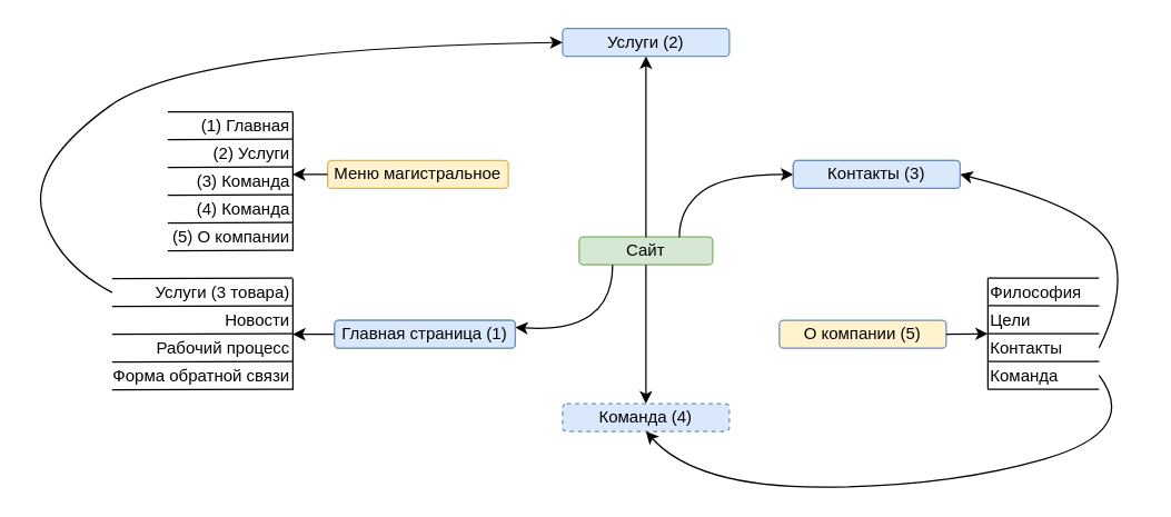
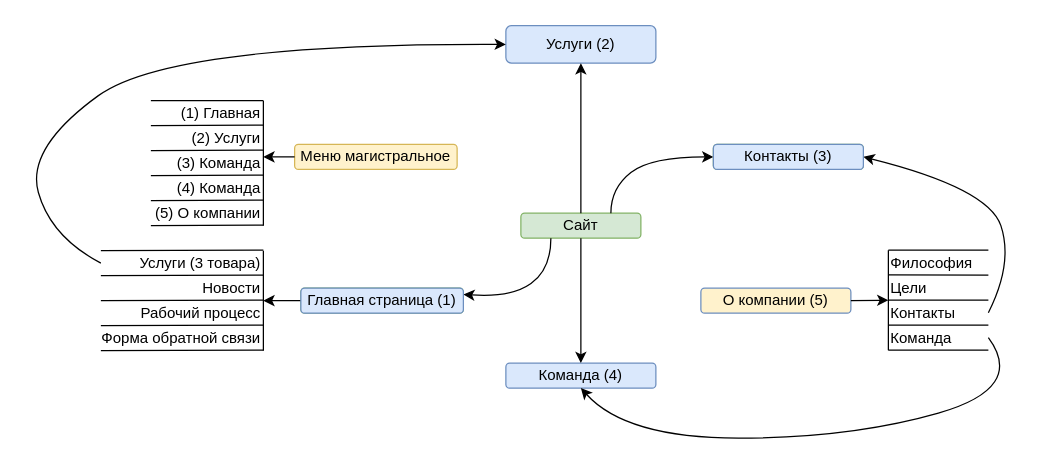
  <mxCell id="0" />
  <mxCell id="1" parent="0" />
  <mxCell id="2" value="Сайт" style="rounded=1;whiteSpace=wrap;html=1;fillColor=#d5e8d4;strokeColor=#82b366;" vertex="1" parent="1"><mxGeometry x="416" y="170" width="96" height="20" as="geometry" /></mxCell>
  <mxCell id="3" value="Главная страница (1)" style="rounded=1;whiteSpace=wrap;html=1;fillColor=#d5e8d4;strokeColor=#82b366;" vertex="1" parent="1"><mxGeometry x="240" y="230" width="130" height="20" as="geometry" /></mxCell>
  <mxCell id="4" value="Меню магистральное" style="rounded=1;whiteSpace=wrap;html=1;fillColor=#fff2cc;strokeColor=#d6b656;" vertex="1" parent="1"><mxGeometry x="235" y="115" width="130" height="20" as="geometry" /></mxCell>
- <mxCell id="5" value="Команда (4)" style="rounded=1;whiteSpace=wrap;html=1;fillColor=#dae8fc;strokeColor=#6c8ebf;dashed=1;" vertex="1" parent="1"><mxGeometry x="404" y="290" width="120" height="20" as="geometry" /></mxCell>
+ <mxCell id="5" value="Команда (4)" style="rounded=1;whiteSpace=wrap;html=1;fillColor=#dae8fc;strokeColor=#6c8ebf;" vertex="1" parent="1"><mxGeometry x="404" y="290" width="120" height="20" as="geometry" /></mxCell>
  <mxCell id="6" value="О компании (5)" style="rounded=1;whiteSpace=wrap;html=1;fillColor=#fff2cc;strokeColor=#6c8ebf;" vertex="1" parent="1"><mxGeometry x="560" y="230" width="120" height="20" as="geometry" /></mxCell>
  <mxCell id="7" value="Контакты (3)" style="rounded=1;whiteSpace=wrap;html=1;fillColor=#d5e8d4;strokeColor=#82b366;" vertex="1" parent="1"><mxGeometry x="570" y="115" width="120" height="20" as="geometry" /></mxCell>
  <mxCell id="8" value="" style="endArrow=none;html=1;rounded=0;" edge="1" parent="1"><mxGeometry width="50" height="50" relative="1" as="geometry"><mxPoint x="710" y="279.66" as="sourcePoint" /><mxPoint x="710" y="199.66" as="targetPoint" /></mxGeometry></mxCell>
  <mxCell id="9" value="" style="endArrow=none;html=1;rounded=0;" edge="1" parent="1"><mxGeometry width="50" height="50" relative="1" as="geometry"><mxPoint x="710" y="199.66" as="sourcePoint" /><mxPoint x="790" y="199.66" as="targetPoint" /></mxGeometry></mxCell>
  <mxCell id="10" value="" style="endArrow=none;html=1;rounded=0;" edge="1" parent="1"><mxGeometry width="50" height="50" relative="1" as="geometry"><mxPoint x="710" y="219.42" as="sourcePoint" /><mxPoint x="790" y="219.66" as="targetPoint" /></mxGeometry></mxCell>
  <mxCell id="11" value="" style="endArrow=none;html=1;rounded=0;" edge="1" parent="1"><mxGeometry width="50" height="50" relative="1" as="geometry"><mxPoint x="710" y="239.66" as="sourcePoint" /><mxPoint x="790" y="239.66" as="targetPoint" /></mxGeometry></mxCell>
  <mxCell id="12" value="" style="endArrow=none;html=1;rounded=0;" edge="1" parent="1"><mxGeometry width="50" height="50" relative="1" as="geometry"><mxPoint x="710" y="259.66" as="sourcePoint" /><mxPoint x="790" y="259.66" as="targetPoint" /></mxGeometry></mxCell>
  <mxCell id="13" value="" style="endArrow=none;html=1;rounded=0;" edge="1" parent="1"><mxGeometry width="50" height="50" relative="1" as="geometry"><mxPoint x="710" y="279.66" as="sourcePoint" /><mxPoint x="790" y="279.66" as="targetPoint" /></mxGeometry></mxCell>
  <mxCell id="14" value="&lt;span style=&quot;color: rgb(0, 0, 0); font-family: Helvetica; font-size: 12px; font-style: normal; font-variant-ligatures: normal; font-variant-caps: normal; font-weight: 400; letter-spacing: normal; orphans: 2; text-align: center; text-indent: 0px; text-transform: none; widows: 2; word-spacing: 0px; -webkit-text-stroke-width: 0px; text-decoration-thickness: initial; text-decoration-style: initial; text-decoration-color: initial; float: none; display: inline !important;&quot;&gt;Философия&lt;/span&gt;" style="text;whiteSpace=wrap;html=1;verticalAlign=middle;" vertex="1" parent="1"><mxGeometry x="710" y="199.66" width="90" height="20" as="geometry" /></mxCell>
  <mxCell id="15" value="&lt;span style=&quot;color: rgb(0, 0, 0); font-family: Helvetica; font-size: 12px; font-style: normal; font-variant-ligatures: normal; font-variant-caps: normal; font-weight: 400; letter-spacing: normal; orphans: 2; text-align: center; text-indent: 0px; text-transform: none; widows: 2; word-spacing: 0px; -webkit-text-stroke-width: 0px; text-decoration-thickness: initial; text-decoration-style: initial; text-decoration-color: initial; float: none; display: inline !important;&quot;&gt;Цели&lt;/span&gt;" style="text;whiteSpace=wrap;html=1;verticalAlign=middle;" vertex="1" parent="1"><mxGeometry x="710" y="219.66" width="90" height="20" as="geometry" /></mxCell>
  <mxCell id="16" value="&lt;span style=&quot;color: rgb(0, 0, 0); font-family: Helvetica; font-size: 12px; font-style: normal; font-variant-ligatures: normal; font-variant-caps: normal; font-weight: 400; letter-spacing: normal; orphans: 2; text-align: center; text-indent: 0px; text-transform: none; widows: 2; word-spacing: 0px; -webkit-text-stroke-width: 0px; text-decoration-thickness: initial; text-decoration-style: initial; text-decoration-color: initial; float: none; display: inline !important;&quot;&gt;Контакты&lt;/span&gt;" style="text;whiteSpace=wrap;html=1;verticalAlign=middle;" vertex="1" parent="1"><mxGeometry x="710" y="239.66" width="80" height="20" as="geometry" /></mxCell>
  <mxCell id="17" value="&lt;span style=&quot;color: rgb(0, 0, 0); font-family: Helvetica; font-size: 12px; font-style: normal; font-variant-ligatures: normal; font-variant-caps: normal; font-weight: 400; letter-spacing: normal; orphans: 2; text-align: center; text-indent: 0px; text-transform: none; widows: 2; word-spacing: 0px; -webkit-text-stroke-width: 0px; text-decoration-thickness: initial; text-decoration-style: initial; text-decoration-color: initial; float: none; display: inline !important;&quot;&gt;Команда&lt;/span&gt;" style="text;whiteSpace=wrap;html=1;verticalAlign=middle;" vertex="1" parent="1"><mxGeometry x="710" y="259.66" width="80" height="20" as="geometry" /></mxCell>
  <mxCell id="18" value="" style="endArrow=none;html=1;rounded=0;" edge="1" parent="1"><mxGeometry width="50" height="50" relative="1" as="geometry"><mxPoint x="210" y="280" as="sourcePoint" /><mxPoint x="210" y="200" as="targetPoint" /></mxGeometry></mxCell>
  <mxCell id="19" value="" style="endArrow=none;html=1;rounded=0;" edge="1" parent="1"><mxGeometry width="50" height="50" relative="1" as="geometry"><mxPoint x="80" y="200" as="sourcePoint" /><mxPoint x="210" y="199.6" as="targetPoint" /></mxGeometry></mxCell>
  <mxCell id="20" value="" style="endArrow=none;html=1;rounded=0;" edge="1" parent="1"><mxGeometry width="50" height="50" relative="1" as="geometry"><mxPoint x="80" y="220" as="sourcePoint" /><mxPoint x="210" y="219.6" as="targetPoint" /></mxGeometry></mxCell>
  <mxCell id="21" value="" style="endArrow=none;html=1;rounded=0;" edge="1" parent="1"><mxGeometry width="50" height="50" relative="1" as="geometry"><mxPoint x="80" y="240" as="sourcePoint" /><mxPoint x="210" y="239.6" as="targetPoint" /></mxGeometry></mxCell>
  <mxCell id="22" value="" style="endArrow=none;html=1;rounded=0;" edge="1" parent="1"><mxGeometry width="50" height="50" relative="1" as="geometry"><mxPoint x="80" y="260" as="sourcePoint" /><mxPoint x="210" y="259.6" as="targetPoint" /></mxGeometry></mxCell>
  <mxCell id="23" value="" style="endArrow=none;html=1;rounded=0;" edge="1" parent="1"><mxGeometry width="50" height="50" relative="1" as="geometry"><mxPoint x="80" y="280" as="sourcePoint" /><mxPoint x="210" y="279.6" as="targetPoint" /></mxGeometry></mxCell>
  <mxCell id="24" value="Услуги (3 товара)" style="text;whiteSpace=wrap;html=1;verticalAlign=middle;align=right;" vertex="1" parent="1"><mxGeometry x="80" y="200" width="130" height="20" as="geometry" /></mxCell>
  <mxCell id="25" value="&lt;span style=&quot;color: rgb(0, 0, 0); font-family: Helvetica; font-size: 12px; font-style: normal; font-variant-ligatures: normal; font-variant-caps: normal; font-weight: 400; letter-spacing: normal; orphans: 2; text-indent: 0px; text-transform: none; widows: 2; word-spacing: 0px; -webkit-text-stroke-width: 0px; text-decoration-thickness: initial; text-decoration-style: initial; text-decoration-color: initial; float: none; display: inline !important;&quot;&gt;Новости&lt;/span&gt;" style="text;whiteSpace=wrap;html=1;verticalAlign=middle;align=right;" vertex="1" parent="1"><mxGeometry x="110" y="220" width="100" height="20" as="geometry" /></mxCell>
  <mxCell id="26" value="&lt;span style=&quot;color: rgb(0, 0, 0); font-family: Helvetica; font-size: 12px; font-style: normal; font-variant-ligatures: normal; font-variant-caps: normal; font-weight: 400; letter-spacing: normal; orphans: 2; text-indent: 0px; text-transform: none; widows: 2; word-spacing: 0px; -webkit-text-stroke-width: 0px; text-decoration-thickness: initial; text-decoration-style: initial; text-decoration-color: initial; float: none; display: inline !important;&quot;&gt;Рабочий процесс&lt;/span&gt;" style="text;whiteSpace=wrap;html=1;verticalAlign=middle;align=right;" vertex="1" parent="1"><mxGeometry x="110" y="240" width="100" height="20" as="geometry" /></mxCell>
  <mxCell id="27" value="&lt;span style=&quot;color: rgb(0, 0, 0); font-family: Helvetica; font-size: 12px; font-style: normal; font-variant-ligatures: normal; font-variant-caps: normal; font-weight: 400; letter-spacing: normal; orphans: 2; text-indent: 0px; text-transform: none; widows: 2; word-spacing: 0px; -webkit-text-stroke-width: 0px; text-decoration-thickness: initial; text-decoration-style: initial; text-decoration-color: initial; float: none; display: inline !important;&quot;&gt;Форма обратной связи&lt;/span&gt;" style="text;whiteSpace=wrap;html=1;verticalAlign=middle;align=right;" vertex="1" parent="1"><mxGeometry x="80" y="260" width="130" height="20" as="geometry" /></mxCell>
  <mxCell id="28" value="" style="endArrow=none;html=1;rounded=0;" edge="1" parent="1"><mxGeometry width="50" height="50" relative="1" as="geometry"><mxPoint x="210" y="180" as="sourcePoint" /><mxPoint x="210" y="80" as="targetPoint" /></mxGeometry></mxCell>
  <mxCell id="29" value="" style="endArrow=none;html=1;rounded=0;" edge="1" parent="1"><mxGeometry width="50" height="50" relative="1" as="geometry"><mxPoint x="120" y="100" as="sourcePoint" /><mxPoint x="210" y="99.6" as="targetPoint" /></mxGeometry></mxCell>
  <mxCell id="30" value="" style="endArrow=none;html=1;rounded=0;" edge="1" parent="1"><mxGeometry width="50" height="50" relative="1" as="geometry"><mxPoint x="120" y="120" as="sourcePoint" /><mxPoint x="210" y="119.6" as="targetPoint" /></mxGeometry></mxCell>
  <mxCell id="31" value="" style="endArrow=none;html=1;rounded=0;" edge="1" parent="1"><mxGeometry width="50" height="50" relative="1" as="geometry"><mxPoint x="120" y="140" as="sourcePoint" /><mxPoint x="210" y="139.6" as="targetPoint" /></mxGeometry></mxCell>
  <mxCell id="32" value="" style="endArrow=none;html=1;rounded=0;" edge="1" parent="1"><mxGeometry width="50" height="50" relative="1" as="geometry"><mxPoint x="120" y="160" as="sourcePoint" /><mxPoint x="210" y="159.6" as="targetPoint" /></mxGeometry></mxCell>
  <mxCell id="33" value="" style="endArrow=none;html=1;rounded=0;" edge="1" parent="1"><mxGeometry width="50" height="50" relative="1" as="geometry"><mxPoint x="120" y="180" as="sourcePoint" /><mxPoint x="210" y="179.6" as="targetPoint" /></mxGeometry></mxCell>
  <mxCell id="34" value="(1) Главная" style="text;whiteSpace=wrap;html=1;verticalAlign=middle;align=right;" vertex="1" parent="1"><mxGeometry x="110" y="80" width="100" height="20" as="geometry" /></mxCell>
  <mxCell id="35" value="" style="endArrow=none;html=1;rounded=0;" edge="1" parent="1"><mxGeometry width="50" height="50" relative="1" as="geometry"><mxPoint x="120" y="80" as="sourcePoint" /><mxPoint x="210" y="80" as="targetPoint" /></mxGeometry></mxCell>
- <mxCell id="36" value="Услуги (2)" style="rounded=1;whiteSpace=wrap;html=1;fillColor=#dae8fc;strokeColor=#6c8ebf;" vertex="1" parent="1"><mxGeometry x="404" y="20" width="120" height="20" as="geometry" /></mxCell>
+ <mxCell id="36" value="Услуги (2)" style="rounded=1;whiteSpace=wrap;html=1;fillColor=#dae8fc;strokeColor=#6c8ebf;" vertex="1" parent="1"><mxGeometry x="404" y="20" width="120" height="30" as="geometry" /></mxCell>
  <mxCell id="37" value="" style="curved=1;endArrow=classic;html=1;rounded=0;exitX=1;exitY=0.5;exitDx=0;exitDy=0;entryX=0.5;entryY=1;entryDx=0;entryDy=0;" edge="1" parent="1" source="17" target="5"><mxGeometry width="50" height="50" relative="1" as="geometry"><mxPoint x="790" y="320" as="sourcePoint" /><mxPoint x="690" y="310" as="targetPoint" /><Array as="points"><mxPoint x="820" y="310" /><mxPoint x="680" y="350" /><mxPoint x="500" y="350" /></Array></mxGeometry></mxCell>
  <mxCell id="38" value="" style="curved=1;endArrow=classic;html=1;rounded=0;entryX=1;entryY=0.5;entryDx=0;entryDy=0;exitX=1;exitY=0.5;exitDx=0;exitDy=0;" edge="1" parent="1" source="16" target="7"><mxGeometry width="50" height="50" relative="1" as="geometry"><mxPoint x="810" y="220" as="sourcePoint" /><mxPoint x="700" y="170" as="targetPoint" /><Array as="points"><mxPoint x="810" y="210" /><mxPoint x="790" y="150" /></Array></mxGeometry></mxCell>
  <mxCell id="39" value="&lt;span style=&quot;color: rgb(0, 0, 0); font-family: Helvetica; font-size: 12px; font-style: normal; font-variant-ligatures: normal; font-variant-caps: normal; font-weight: 400; letter-spacing: normal; orphans: 2; text-indent: 0px; text-transform: none; widows: 2; word-spacing: 0px; -webkit-text-stroke-width: 0px; text-decoration-thickness: initial; text-decoration-style: initial; text-decoration-color: initial; float: none; display: inline !important;&quot;&gt;(2) Услуги&lt;/span&gt;" style="text;whiteSpace=wrap;html=1;verticalAlign=middle;align=right;" vertex="1" parent="1"><mxGeometry x="110" y="100" width="100" height="20" as="geometry" /></mxCell>
  <mxCell id="40" value="&lt;span style=&quot;color: rgb(0, 0, 0); font-family: Helvetica; font-size: 12px; font-style: normal; font-variant-ligatures: normal; font-variant-caps: normal; font-weight: 400; letter-spacing: normal; orphans: 2; text-indent: 0px; text-transform: none; widows: 2; word-spacing: 0px; -webkit-text-stroke-width: 0px; text-decoration-thickness: initial; text-decoration-style: initial; text-decoration-color: initial; float: none; display: inline !important;&quot;&gt;(4) Команда&lt;/span&gt;" style="text;whiteSpace=wrap;html=1;verticalAlign=middle;align=right;" vertex="1" parent="1"><mxGeometry x="110" y="140" width="100" height="20" as="geometry" /></mxCell>
  <mxCell id="41" value="&lt;span style=&quot;color: rgb(0, 0, 0); font-family: Helvetica; font-size: 12px; font-style: normal; font-variant-ligatures: normal; font-variant-caps: normal; font-weight: 400; letter-spacing: normal; orphans: 2; text-indent: 0px; text-transform: none; widows: 2; word-spacing: 0px; -webkit-text-stroke-width: 0px; text-decoration-thickness: initial; text-decoration-style: initial; text-decoration-color: initial; float: none; display: inline !important;&quot;&gt;(3) Команда&lt;/span&gt;" style="text;whiteSpace=wrap;html=1;verticalAlign=middle;align=right;" vertex="1" parent="1"><mxGeometry x="100" y="120" width="110" height="20" as="geometry" /></mxCell>
  <mxCell id="42" value="&lt;span style=&quot;text-align: center;&quot;&gt;(5) О компании&lt;/span&gt;" style="text;whiteSpace=wrap;html=1;verticalAlign=middle;align=right;" vertex="1" parent="1"><mxGeometry x="110" y="160" width="100" height="20" as="geometry" /></mxCell>
  <mxCell id="43" value="" style="curved=1;endArrow=classic;html=1;rounded=0;exitX=0;exitY=0.5;exitDx=0;exitDy=0;entryX=0;entryY=0.5;entryDx=0;entryDy=0;" edge="1" parent="1" source="24" target="36"><mxGeometry width="50" height="50" relative="1" as="geometry"><mxPoint x="40" y="210" as="sourcePoint" /><mxPoint x="90" y="160" as="targetPoint" /><Array as="points"><mxPoint x="40" y="189" /><mxPoint x="20" y="118" /><mxPoint x="136" y="34" /></Array></mxGeometry></mxCell>
  <mxCell id="44" value="" style="curved=1;endArrow=classic;html=1;rounded=0;entryX=0;entryY=0.5;entryDx=0;entryDy=0;exitX=0.75;exitY=0;exitDx=0;exitDy=0;" edge="1" parent="1" source="2" target="7"><mxGeometry width="50" height="50" relative="1" as="geometry"><mxPoint x="520" y="160" as="sourcePoint" /><mxPoint x="375" y="135" as="targetPoint" /><Array as="points"><mxPoint x="488" y="150" /><mxPoint x="520" y="125" /></Array></mxGeometry></mxCell>
  <mxCell id="45" value="" style="curved=1;endArrow=classic;html=1;rounded=0;entryX=1;entryY=0.25;entryDx=0;entryDy=0;exitX=0.25;exitY=1;exitDx=0;exitDy=0;" edge="1" parent="1" source="2" target="3"><mxGeometry width="50" height="50" relative="1" as="geometry"><mxPoint x="450" y="180" as="sourcePoint" /><mxPoint x="375" y="135" as="targetPoint" /><Array as="points"><mxPoint x="440" y="240" /></Array></mxGeometry></mxCell>
  <mxCell id="46" value="" style="curved=1;endArrow=classic;html=1;rounded=0;entryX=0.5;entryY=0;entryDx=0;entryDy=0;exitX=0.5;exitY=1;exitDx=0;exitDy=0;" edge="1" parent="1" source="2" target="5"><mxGeometry width="50" height="50" relative="1" as="geometry"><mxPoint x="450" y="200" as="sourcePoint" /><mxPoint x="380" y="245" as="targetPoint" /><Array as="points" /></mxGeometry></mxCell>
  <mxCell id="47" value="" style="curved=1;endArrow=classic;html=1;rounded=0;entryX=0.5;entryY=1;entryDx=0;entryDy=0;exitX=0.5;exitY=0;exitDx=0;exitDy=0;" edge="1" parent="1" source="2" target="36"><mxGeometry width="50" height="50" relative="1" as="geometry"><mxPoint x="474" y="200" as="sourcePoint" /><mxPoint x="474" y="300" as="targetPoint" /><Array as="points" /></mxGeometry></mxCell>
  <mxCell id="48" value="" style="endArrow=classic;html=1;rounded=0;entryX=1;entryY=0;entryDx=0;entryDy=0;exitX=0;exitY=0.5;exitDx=0;exitDy=0;" edge="1" parent="1" source="3" target="26"><mxGeometry width="50" height="50" relative="1" as="geometry"><mxPoint x="250" y="340" as="sourcePoint" /><mxPoint x="300" y="290" as="targetPoint" /></mxGeometry></mxCell>
  <mxCell id="49" value="" style="endArrow=classic;html=1;rounded=0;entryX=1;entryY=0.25;entryDx=0;entryDy=0;exitX=0;exitY=0.5;exitDx=0;exitDy=0;" edge="1" parent="1" source="4" target="41"><mxGeometry width="50" height="50" relative="1" as="geometry"><mxPoint x="250" y="250" as="sourcePoint" /><mxPoint x="220" y="250" as="targetPoint" /></mxGeometry></mxCell>
  <mxCell id="50" value="" style="endArrow=classic;html=1;rounded=0;entryX=0;entryY=0;entryDx=0;entryDy=0;exitX=1;exitY=0.5;exitDx=0;exitDy=0;" edge="1" parent="1" source="6" target="16"><mxGeometry width="50" height="50" relative="1" as="geometry"><mxPoint x="245" y="135" as="sourcePoint" /><mxPoint x="220" y="135" as="targetPoint" /></mxGeometry></mxCell>
  <mxCell id="51" value="Главная страница (1)" style="rounded=1;whiteSpace=wrap;html=1;fillColor=#dae8fc;strokeColor=#6c8ebf;" vertex="1" parent="1"><mxGeometry x="240" y="230" width="130" height="20" as="geometry" /></mxCell>
  <mxCell id="52" value="Контакты (3)" style="rounded=1;whiteSpace=wrap;html=1;fillColor=#dae8fc;strokeColor=#6c8ebf;" vertex="1" parent="1"><mxGeometry x="570" y="115" width="120" height="20" as="geometry" /></mxCell>
